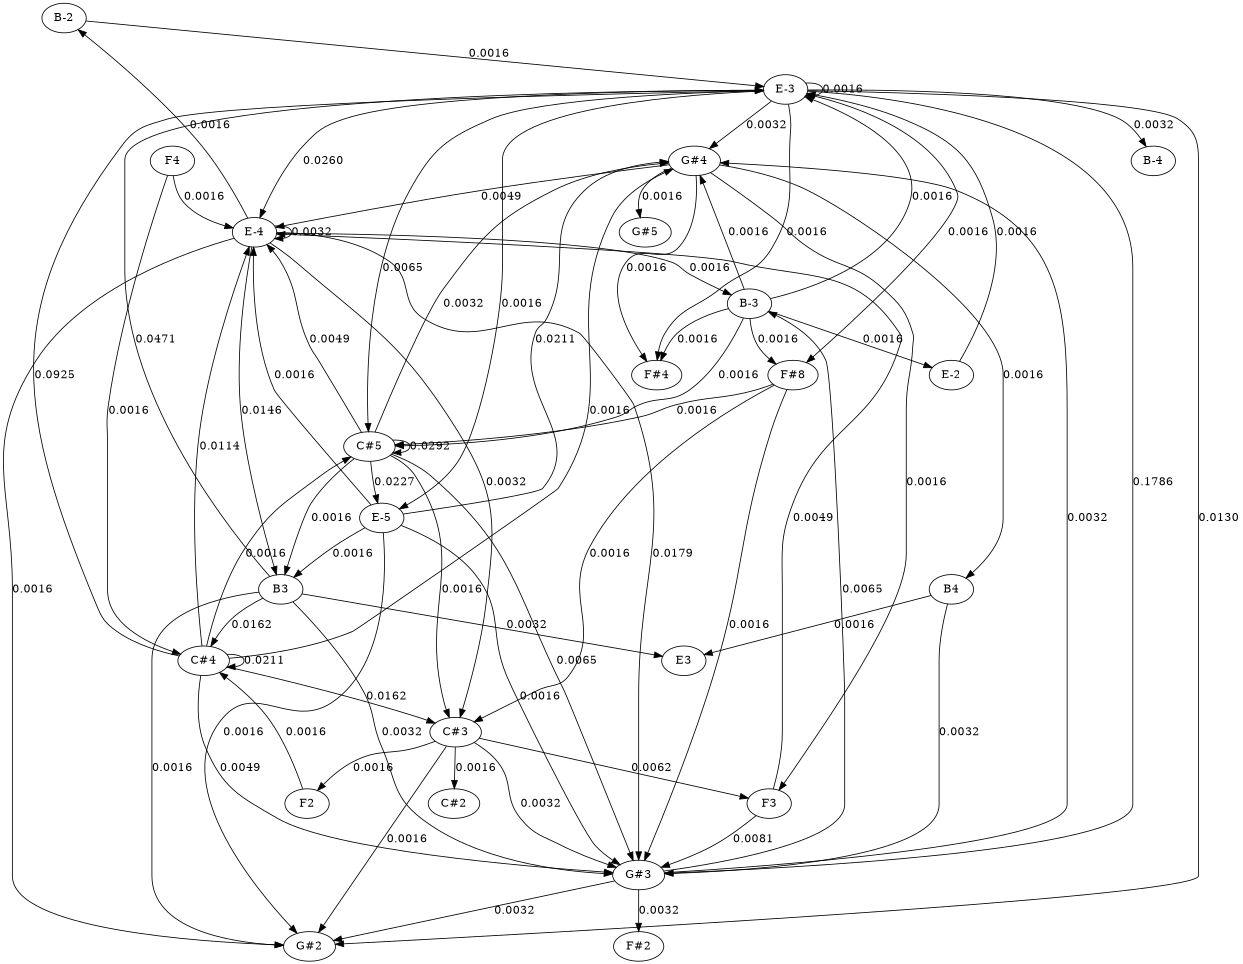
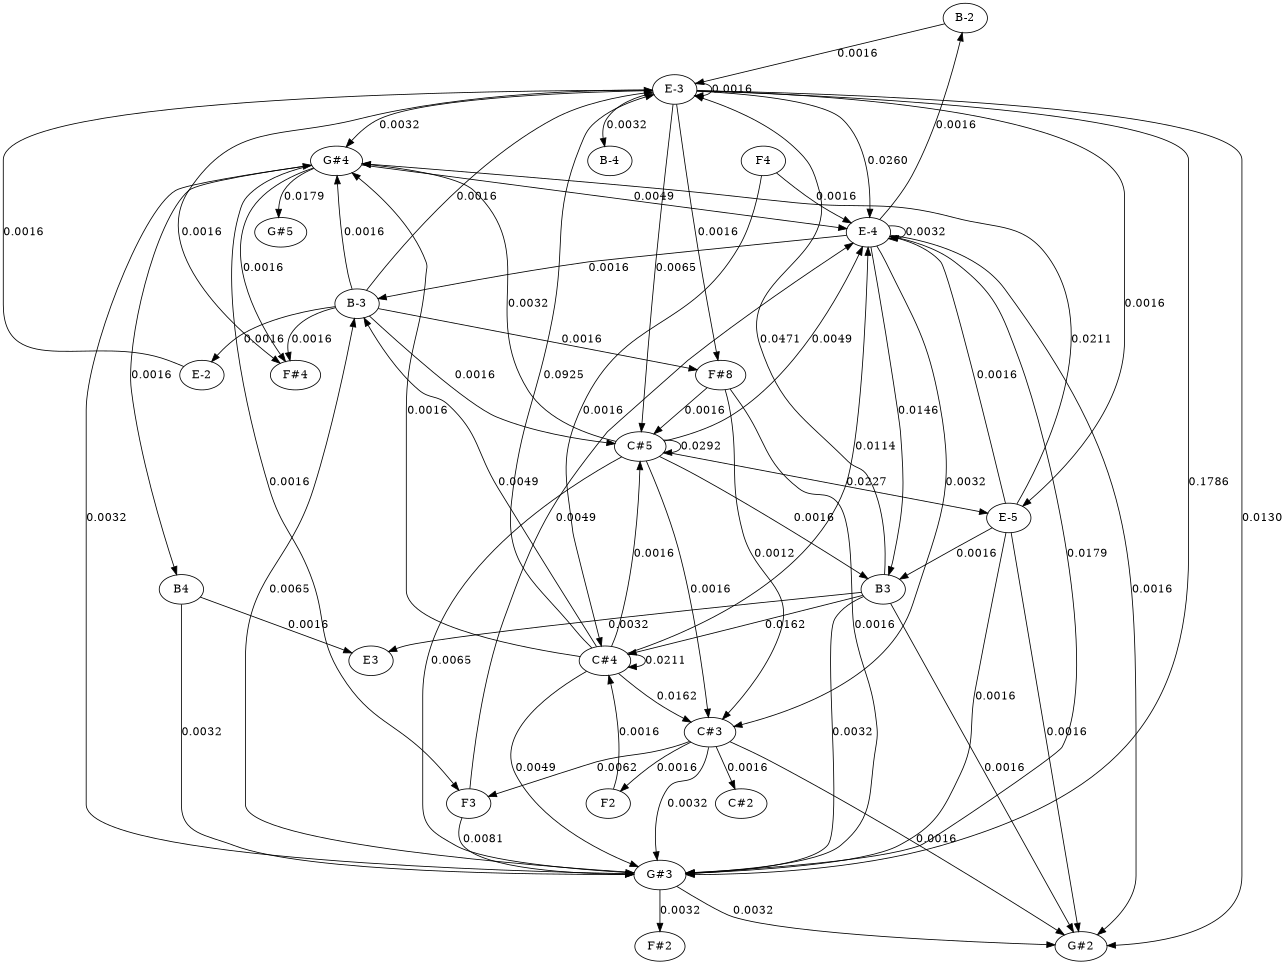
  strict graph {
    edge [arrowtype=normal dir=forward]
    "B-2" [height=0.5 width=0.75]
    "E-3" [height=0.5 width=0.75]
    "G#4" [height=0.5 width=0.75927]
    "F#4" [height=0.5 width=0.75]
    n5 [height=0.5 label="F#8" width=0.75]
    "C#5" [height=0.5 width=0.75187]
    "G#3" [height=0.5 width=0.75927]
    "G#2" [height=0.5 width=0.75927]
    "E-4" [height=0.5 width=0.75]
    "B-4" [height=0.5 width=0.75]
    "E-5" [height=0.5 width=0.75]
    B4 [height=0.5 width=0.75]
    F3 [height=0.5 width=0.75]
    "G#5" [height=0.5 width=0.75927]
    "C#3" [height=0.5 width=0.75187]
    B3 [height=0.5 width=0.75]
    "B-3" [height=0.5 width=0.75]
    "F#2" [height=0.5 width=0.75]
    E3 [height=0.5 width=0.75]
    F2 [height=0.5 width=0.75]
    "C#2" [height=0.5 width=0.75187]
    "C#4" [height=0.5 width=0.75187]
    "E-2" [height=0.5 width=0.75]
    F4 [height=0.5 width=0.75]
    "B-2" -- "E-3" [label=0.0016]
    "E-3" -- "E-3" [label=0.0016]
    "E-3" -- "G#4" [label=0.0032]
    "E-3" -- "F#4" [label=0.0016]
    "E-3" -- n5 [label=0.0016]
    "E-3" -- "C#5" [label=0.0065]
    "E-3" -- "G#3" [label=0.1786]
    "E-3" -- "G#2" [label=0.0130]
    "E-3" -- "E-4" [label=0.0260]
    "E-3" -- "B-4" [label=0.0032]
    "E-3" -- "E-5" [label=0.0016]
    "G#4" -- "F#4" [label=0.0016]
    "G#4" -- "E-4" [label=0.0049]
    "G#4" -- B4 [label=0.0016]
    "G#4" -- F3 [label=0.0016]
-   "G#4" -- "G#5" [label=0.0016]
+   "G#4" -- "G#5" [label=0.0179]
    n5 -- "C#5" [label=0.0016]
    n5 -- "G#3" [label=0.0016]
-   n5 -- "C#3" [label=0.0016]
+   n5 -- "C#3" [label=0.0012]
    "C#5" -- "G#4" [label=0.0032]
    "C#5" -- "C#5" [label=0.0292]
    "C#5" -- "G#3" [label=0.0065]
    "C#5" -- "E-4" [label=0.0049]
    "C#5" -- "E-5" [label=0.0227]
    "C#5" -- "C#3" [label=0.0016]
    "C#5" -- B3 [label=0.0016]
    "G#3" -- "G#4" [label=0.0032]
    "G#3" -- "G#2" [label=0.0032]
    "G#3" -- "B-3" [label=0.0065]
    "G#3" -- "F#2" [label=0.0032]
    "E-4" -- "B-2" [label=0.0016]
    "E-4" -- "G#3" [label=0.0179]
    "E-4" -- "G#2" [label=0.0016]
    "E-4" -- "E-4" [label=0.0032]
    "E-4" -- "C#3" [label=0.0032]
    "E-4" -- B3 [label=0.0146]
    "E-4" -- "B-3" [label=0.0016]
    "E-5" -- "G#4" [label=0.0211]
    "E-5" -- "G#3" [label=0.0016]
    "E-5" -- "G#2" [label=0.0016]
    "E-5" -- "E-4" [label=0.0016]
    "E-5" -- B3 [label=0.0016]
    B4 -- "G#3" [label=0.0032]
    B4 -- E3 [label=0.0016]
    F3 -- "G#3" [label=0.0081]
    F3 -- "E-4" [label=0.0049]
    "C#3" -- "G#3" [label=0.0032]
    "C#3" -- "G#2" [label=0.0016]
    "C#3" -- F3 [label=0.0062]
    "C#3" -- F2 [label=0.0016]
    "C#3" -- "C#2" [label=0.0016]
    B3 -- "E-3" [label=0.0471]
    B3 -- "G#3" [label=0.0032]
    B3 -- "G#2" [label=0.0016]
    B3 -- E3 [label=0.0032]
    B3 -- "C#4" [label=0.0162]
    "B-3" -- "E-3" [label=0.0016]
    "B-3" -- "G#4" [label=0.0016]
    "B-3" -- "F#4" [label=0.0016]
    "B-3" -- n5 [label=0.0016]
    "B-3" -- "C#5" [label=0.0016]
    "B-3" -- "E-2" [label=0.0016]
    F2 -- "C#4" [label=0.0016]
    "C#4" -- "E-3" [label=0.0925]
    "C#4" -- "G#4" [label=0.0016]
    "C#4" -- "C#5" [label=0.0016]
    "C#4" -- "G#3" [label=0.0049]
    "C#4" -- "E-4" [label=0.0114]
    "C#4" -- "C#3" [label=0.0162]
+   "C#4" -- "B-3" [label=0.0049]
    "C#4" -- "C#4" [label=0.0211]
    "E-2" -- "E-3" [label=0.0016]
    F4 -- "E-4" [label=0.0016]
    F4 -- "C#4" [label=0.0016]
  }
